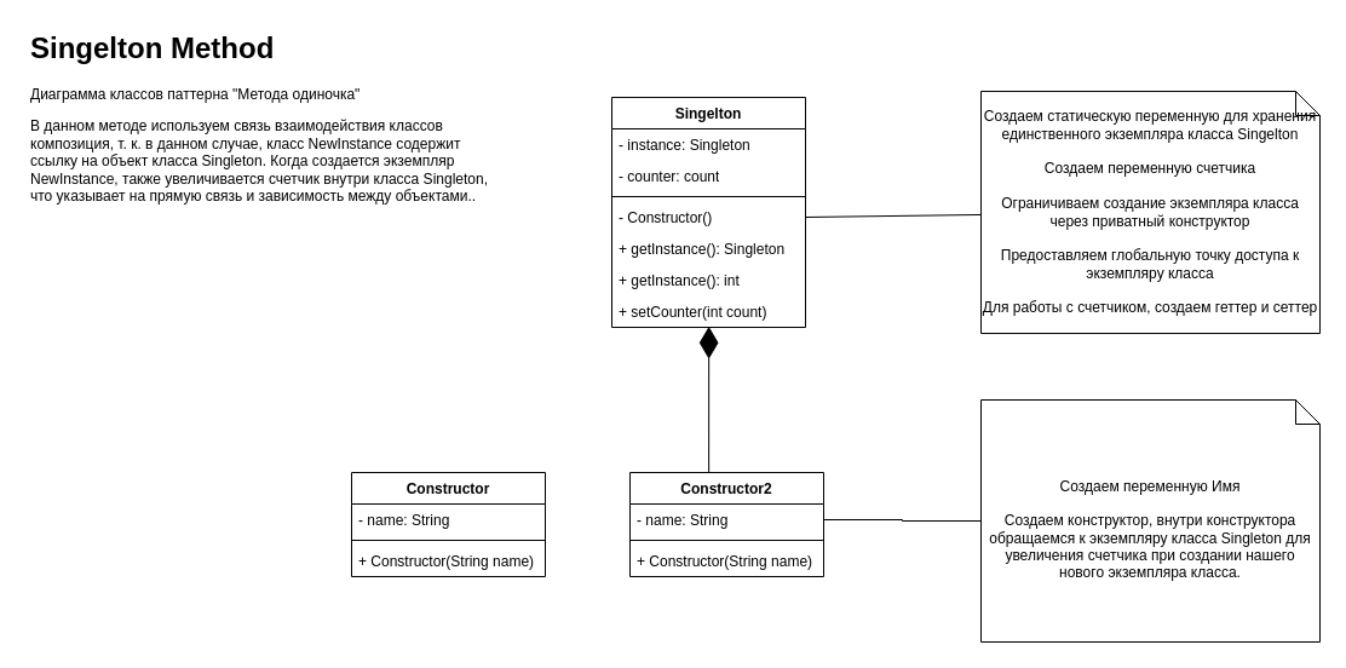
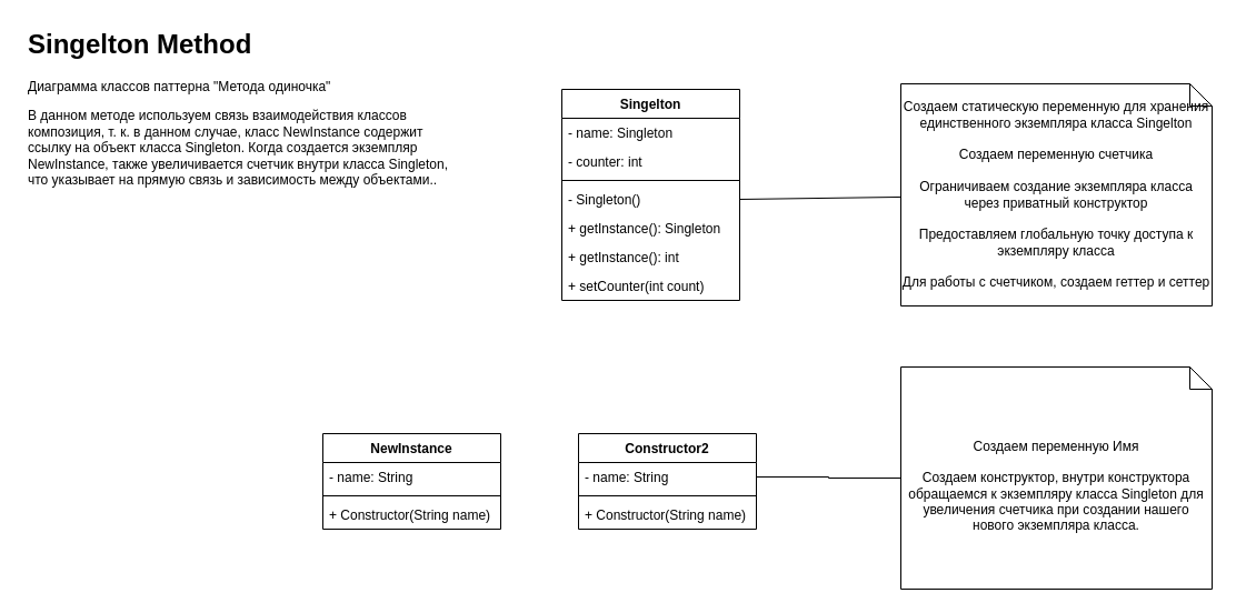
  <mxCell id="0" />
  <mxCell id="1" parent="0" />
  <mxCell id="2" value="Singelton" style="swimlane;fontStyle=1;align=center;verticalAlign=top;childLayout=stackLayout;horizontal=1;startSize=26;horizontalStack=0;resizeParent=1;resizeParentMax=0;resizeLast=0;collapsible=1;marginBottom=0;whiteSpace=wrap;html=1;" vertex="1" parent="1"><mxGeometry x="505" y="80" width="160" height="190" as="geometry" /></mxCell>
- <mxCell id="3" value="- instance: Singleton" style="text;strokeColor=none;fillColor=none;align=left;verticalAlign=top;spacingLeft=4;spacingRight=4;overflow=hidden;rotatable=0;points=[[0,0.5],[1,0.5]];portConstraint=eastwest;whiteSpace=wrap;html=1;" vertex="1" parent="2"><mxGeometry y="26" width="160" height="26" as="geometry" /></mxCell>
- <mxCell id="4" value="- counter: count" style="text;strokeColor=none;fillColor=none;align=left;verticalAlign=top;spacingLeft=4;spacingRight=4;overflow=hidden;rotatable=0;points=[[0,0.5],[1,0.5]];portConstraint=eastwest;whiteSpace=wrap;html=1;" vertex="1" parent="2"><mxGeometry y="52" width="160" height="26" as="geometry" /></mxCell>
+ <mxCell id="3" value="- name: Singleton" style="text;strokeColor=none;fillColor=none;align=left;verticalAlign=top;spacingLeft=4;spacingRight=4;overflow=hidden;rotatable=0;points=[[0,0.5],[1,0.5]];portConstraint=eastwest;whiteSpace=wrap;html=1;" vertex="1" parent="2"><mxGeometry y="26" width="160" height="26" as="geometry" /></mxCell>
+ <mxCell id="4" value="- counter: int" style="text;strokeColor=none;fillColor=none;align=left;verticalAlign=top;spacingLeft=4;spacingRight=4;overflow=hidden;rotatable=0;points=[[0,0.5],[1,0.5]];portConstraint=eastwest;whiteSpace=wrap;html=1;" vertex="1" parent="2"><mxGeometry y="52" width="160" height="26" as="geometry" /></mxCell>
  <mxCell id="5" value="" style="line;strokeWidth=1;fillColor=none;align=left;verticalAlign=middle;spacingTop=-1;spacingLeft=3;spacingRight=3;rotatable=0;labelPosition=right;points=[];portConstraint=eastwest;strokeColor=inherit;" vertex="1" parent="2"><mxGeometry y="78" width="160" height="8" as="geometry" /></mxCell>
- <mxCell id="6" value="- Constructor()" style="text;strokeColor=none;fillColor=none;align=left;verticalAlign=top;spacingLeft=4;spacingRight=4;overflow=hidden;rotatable=0;points=[[0,0.5],[1,0.5]];portConstraint=eastwest;whiteSpace=wrap;html=1;" vertex="1" parent="2"><mxGeometry y="86" width="160" height="26" as="geometry" /></mxCell>
+ <mxCell id="6" value="- Singleton()" style="text;strokeColor=none;fillColor=none;align=left;verticalAlign=top;spacingLeft=4;spacingRight=4;overflow=hidden;rotatable=0;points=[[0,0.5],[1,0.5]];portConstraint=eastwest;whiteSpace=wrap;html=1;" vertex="1" parent="2"><mxGeometry y="86" width="160" height="26" as="geometry" /></mxCell>
  <mxCell id="7" value="+ getInstance(): Singleton" style="text;strokeColor=none;fillColor=none;align=left;verticalAlign=top;spacingLeft=4;spacingRight=4;overflow=hidden;rotatable=0;points=[[0,0.5],[1,0.5]];portConstraint=eastwest;whiteSpace=wrap;html=1;" vertex="1" parent="2"><mxGeometry y="112" width="160" height="26" as="geometry" /></mxCell>
  <mxCell id="8" value="+ getInstance(): int" style="text;strokeColor=none;fillColor=none;align=left;verticalAlign=top;spacingLeft=4;spacingRight=4;overflow=hidden;rotatable=0;points=[[0,0.5],[1,0.5]];portConstraint=eastwest;whiteSpace=wrap;html=1;" vertex="1" parent="2"><mxGeometry y="138" width="160" height="26" as="geometry" /></mxCell>
  <mxCell id="9" value="+ setCounter(int count)" style="text;strokeColor=none;fillColor=none;align=left;verticalAlign=top;spacingLeft=4;spacingRight=4;overflow=hidden;rotatable=0;points=[[0,0.5],[1,0.5]];portConstraint=eastwest;whiteSpace=wrap;html=1;" vertex="1" parent="2"><mxGeometry y="164" width="160" height="26" as="geometry" /></mxCell>
- <mxCell id="10" value="Constructor" style="swimlane;fontStyle=1;align=center;verticalAlign=top;childLayout=stackLayout;horizontal=1;startSize=26;horizontalStack=0;resizeParent=1;resizeParentMax=0;resizeLast=0;collapsible=1;marginBottom=0;whiteSpace=wrap;html=1;" vertex="1" parent="1"><mxGeometry x="290" y="390" width="160" height="86" as="geometry" /></mxCell>
+ <mxCell id="10" value="NewInstance" style="swimlane;fontStyle=1;align=center;verticalAlign=top;childLayout=stackLayout;horizontal=1;startSize=26;horizontalStack=0;resizeParent=1;resizeParentMax=0;resizeLast=0;collapsible=1;marginBottom=0;whiteSpace=wrap;html=1;" vertex="1" parent="1"><mxGeometry x="290" y="390" width="160" height="86" as="geometry" /></mxCell>
  <mxCell id="11" value="- name: String" style="text;strokeColor=none;fillColor=none;align=left;verticalAlign=top;spacingLeft=4;spacingRight=4;overflow=hidden;rotatable=0;points=[[0,0.5],[1,0.5]];portConstraint=eastwest;whiteSpace=wrap;html=1;" vertex="1" parent="10"><mxGeometry y="26" width="160" height="26" as="geometry" /></mxCell>
  <mxCell id="12" value="" style="line;strokeWidth=1;fillColor=none;align=left;verticalAlign=middle;spacingTop=-1;spacingLeft=3;spacingRight=3;rotatable=0;labelPosition=right;points=[];portConstraint=eastwest;strokeColor=inherit;" vertex="1" parent="10"><mxGeometry y="52" width="160" height="8" as="geometry" /></mxCell>
  <mxCell id="13" value="+ Constructor(String name)" style="text;strokeColor=none;fillColor=none;align=left;verticalAlign=top;spacingLeft=4;spacingRight=4;overflow=hidden;rotatable=0;points=[[0,0.5],[1,0.5]];portConstraint=eastwest;whiteSpace=wrap;html=1;" vertex="1" parent="10"><mxGeometry y="60" width="160" height="26" as="geometry" /></mxCell>
  <mxCell id="14" value="&lt;h1&gt;Singelton Method&lt;/h1&gt;&lt;p&gt;Диаграмма классов паттерна &quot;Метода одиночка&quot;&lt;/p&gt;В данном методе используем связь взаимодействия классов композиция, т. к. в&amp;nbsp;данном случае, класс NewInstance содержит ссылку на объект класса Singleton. Когда создается экземпляр NewInstance, также увеличивается счетчик внутри класса Singleton, что указывает на прямую связь и зависимость между объектами.." style="text;html=1;strokeColor=none;fillColor=none;spacing=5;spacingTop=-20;whiteSpace=wrap;overflow=hidden;rounded=0;" vertex="1" parent="1"><mxGeometry x="20" y="20" width="400" height="180" as="geometry" /></mxCell>
  <mxCell id="15" style="rounded=0;orthogonalLoop=1;jettySize=auto;html=1;entryX=1;entryY=0.5;entryDx=0;entryDy=0;endArrow=none;endFill=0;" edge="1" parent="1" source="16" target="6"><mxGeometry relative="1" as="geometry" /></mxCell>
  <mxCell id="16" value="&lt;div style=&quot;&quot;&gt;&lt;span style=&quot;background-color: initial;&quot;&gt;Создаем статическую переменную для хранения единственного экземпляра класса Singelton&lt;/span&gt;&lt;/div&gt;&lt;div style=&quot;text-align: left;&quot;&gt;&lt;br&gt;&lt;/div&gt;&lt;div style=&quot;&quot;&gt;Создаем переменную счетчика&lt;/div&gt;&lt;div style=&quot;text-align: left;&quot;&gt;&lt;span style=&quot;background-color: initial;&quot;&gt;&lt;br&gt;&lt;/span&gt;&lt;/div&gt;&lt;div style=&quot;text-align: left;&quot;&gt;&lt;/div&gt;Ограничиваем создание экземпляра класса через приватный конструктор&lt;br&gt;&lt;br&gt;Предоставляем глобальную точку доступа к экземпляру класса&lt;br&gt;&lt;br&gt;Для работы с счетчиком, создаем геттер и сеттер" style="shape=note;size=20;whiteSpace=wrap;html=1;" vertex="1" parent="1"><mxGeometry x="810" y="75" width="280" height="200" as="geometry" /></mxCell>
  <mxCell id="17" value="Constructor2" style="swimlane;fontStyle=1;align=center;verticalAlign=top;childLayout=stackLayout;horizontal=1;startSize=26;horizontalStack=0;resizeParent=1;resizeParentMax=0;resizeLast=0;collapsible=1;marginBottom=0;whiteSpace=wrap;html=1;" vertex="1" parent="1"><mxGeometry x="520" y="390" width="160" height="86" as="geometry" /></mxCell>
  <mxCell id="18" value="- name: String" style="text;strokeColor=none;fillColor=none;align=left;verticalAlign=top;spacingLeft=4;spacingRight=4;overflow=hidden;rotatable=0;points=[[0,0.5],[1,0.5]];portConstraint=eastwest;whiteSpace=wrap;html=1;" vertex="1" parent="17"><mxGeometry y="26" width="160" height="26" as="geometry" /></mxCell>
  <mxCell id="19" value="" style="line;strokeWidth=1;fillColor=none;align=left;verticalAlign=middle;spacingTop=-1;spacingLeft=3;spacingRight=3;rotatable=0;labelPosition=right;points=[];portConstraint=eastwest;strokeColor=inherit;" vertex="1" parent="17"><mxGeometry y="52" width="160" height="8" as="geometry" /></mxCell>
  <mxCell id="20" value="+ Constructor(String name)" style="text;strokeColor=none;fillColor=none;align=left;verticalAlign=top;spacingLeft=4;spacingRight=4;overflow=hidden;rotatable=0;points=[[0,0.5],[1,0.5]];portConstraint=eastwest;whiteSpace=wrap;html=1;" vertex="1" parent="17"><mxGeometry y="60" width="160" height="26" as="geometry" /></mxCell>
  <mxCell id="21" style="edgeStyle=orthogonalEdgeStyle;rounded=0;orthogonalLoop=1;jettySize=auto;html=1;entryX=1;entryY=0.5;entryDx=0;entryDy=0;startArrow=none;startFill=0;endArrow=none;endFill=0;" edge="1" parent="1" source="22" target="18"><mxGeometry relative="1" as="geometry" /></mxCell>
  <mxCell id="22" value="&lt;div style=&quot;&quot;&gt;&lt;br&gt;&lt;/div&gt;&lt;div style=&quot;&quot;&gt;Создаем переменную Имя&lt;/div&gt;&lt;div style=&quot;text-align: left;&quot;&gt;&lt;span style=&quot;background-color: initial;&quot;&gt;&lt;br&gt;&lt;/span&gt;&lt;/div&gt;&lt;div style=&quot;text-align: left;&quot;&gt;&lt;/div&gt;Создаем конструктор, внутри конструктора обращаемся к экземпляру класса Singleton для увеличения счетчика при создании нашего нового экземпляра класса." style="shape=note;size=20;whiteSpace=wrap;html=1;" vertex="1" parent="1"><mxGeometry x="810" y="330" width="280" height="200" as="geometry" /></mxCell>
- <mxCell id="23" value="" style="endArrow=diamondThin;endFill=1;endSize=24;html=1;rounded=0;entryX=0.501;entryY=0.973;entryDx=0;entryDy=0;entryPerimeter=0;exitX=0.407;exitY=0;exitDx=0;exitDy=0;exitPerimeter=0;" edge="1" parent="1" source="17" target="9"><mxGeometry width="160" relative="1" as="geometry"><mxPoint x="530" y="240" as="sourcePoint" /><mxPoint x="690" y="240" as="targetPoint" /></mxGeometry></mxCell>
